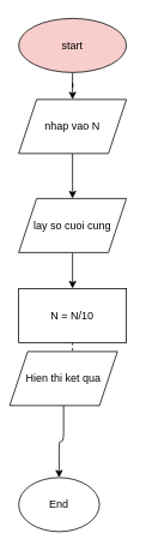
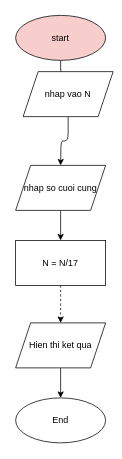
  <mxCell id="0" />
  <mxCell id="1" parent="0" />
  <mxCell id="2" value="" style="edgeStyle=orthogonalEdgeStyle;curved=0;rounded=1;sketch=0;orthogonalLoop=1;jettySize=auto;html=1;" edge="1" parent="1" source="3" target="5"><mxGeometry relative="1" as="geometry" /></mxCell>
  <mxCell id="3" value="start" style="ellipse;whiteSpace=wrap;html=1;fillColor=#f8cecc;" vertex="1" parent="1"><mxGeometry x="20" width="120" height="60" as="geometry" y="20" /></mxCell>
  <mxCell id="4" value="" style="edgeStyle=orthogonalEdgeStyle;curved=0;rounded=1;sketch=0;orthogonalLoop=1;jettySize=auto;html=1;" edge="1" parent="1" source="5"><mxGeometry relative="1" as="geometry"><mxPoint x="80" y="220" as="targetPoint" /></mxGeometry></mxCell>
- <mxCell id="5" value="nhap vao N" style="shape=parallelogram;perimeter=parallelogramPerimeter;whiteSpace=wrap;html=1;fixedSize=1;rounded=0;sketch=0;" vertex="1" parent="1"><mxGeometry x="20" y="110" width="120" height="60" as="geometry" /></mxCell>
+ <mxCell id="5" value="nhap vao N" style="shape=parallelogram;perimeter=parallelogramPerimeter;whiteSpace=wrap;html=1;fixedSize=1;rounded=0;sketch=0;" vertex="1" parent="1"><mxGeometry x="30" y="95" width="120" height="60" as="geometry" /></mxCell>
  <mxCell id="6" value="" style="edgeStyle=orthogonalEdgeStyle;curved=0;rounded=1;sketch=0;orthogonalLoop=1;jettySize=auto;html=1;" edge="1" parent="1" source="7" target="9"><mxGeometry relative="1" as="geometry" /></mxCell>
- <mxCell id="7" value="lay so cuoi cung" style="shape=parallelogram;perimeter=parallelogramPerimeter;whiteSpace=wrap;html=1;fixedSize=1;rounded=0;sketch=0;" vertex="1" parent="1"><mxGeometry x="20" y="220" width="120" height="60" as="geometry" /></mxCell>
+ <mxCell id="7" value="nhap so cuoi cung" style="shape=parallelogram;perimeter=parallelogramPerimeter;whiteSpace=wrap;html=1;fixedSize=1;rounded=0;sketch=0;" vertex="1" parent="1"><mxGeometry x="20" y="220" width="120" height="60" as="geometry" /></mxCell>
  <mxCell id="8" value="" style="edgeStyle=orthogonalEdgeStyle;curved=0;rounded=1;sketch=0;orthogonalLoop=1;jettySize=auto;html=1;dashed=1;" edge="1" parent="1" source="9" target="11"><mxGeometry relative="1" as="geometry" /></mxCell>
- <mxCell id="9" value="N = N/10" style="whiteSpace=wrap;html=1;rounded=0;sketch=0;" vertex="1" parent="1"><mxGeometry x="20" y="320" width="120" height="60" as="geometry" /></mxCell>
+ <mxCell id="9" value="N = N/17" style="whiteSpace=wrap;html=1;rounded=0;sketch=0;" vertex="1" parent="1"><mxGeometry x="20" y="320" width="120" height="60" as="geometry" /></mxCell>
  <mxCell id="10" value="" style="edgeStyle=orthogonalEdgeStyle;curved=0;rounded=1;sketch=0;orthogonalLoop=1;jettySize=auto;html=1;" edge="1" parent="1" source="11" target="12"><mxGeometry relative="1" as="geometry" /></mxCell>
- <mxCell id="11" value="Hien thi ket qua" style="shape=parallelogram;perimeter=parallelogramPerimeter;whiteSpace=wrap;html=1;fixedSize=1;rounded=0;sketch=0;" vertex="1" parent="1"><mxGeometry x="10" y="390" width="120" height="60" as="geometry" /></mxCell>
- <mxCell id="12" value="End" style="ellipse;whiteSpace=wrap;html=1;rounded=0;sketch=0;" vertex="1" parent="1"><mxGeometry x="20" y="530" width="90" height="60" as="geometry" /></mxCell>
+ <mxCell id="11" value="Hien thi ket qua" style="shape=parallelogram;perimeter=parallelogramPerimeter;whiteSpace=wrap;html=1;fixedSize=1;rounded=0;sketch=0;" vertex="1" parent="1"><mxGeometry x="20" y="430" width="120" height="60" as="geometry" /></mxCell>
+ <mxCell id="12" value="End" style="ellipse;whiteSpace=wrap;html=1;rounded=0;sketch=0;" vertex="1" parent="1"><mxGeometry x="20" y="530" width="120" height="60" as="geometry" /></mxCell>
